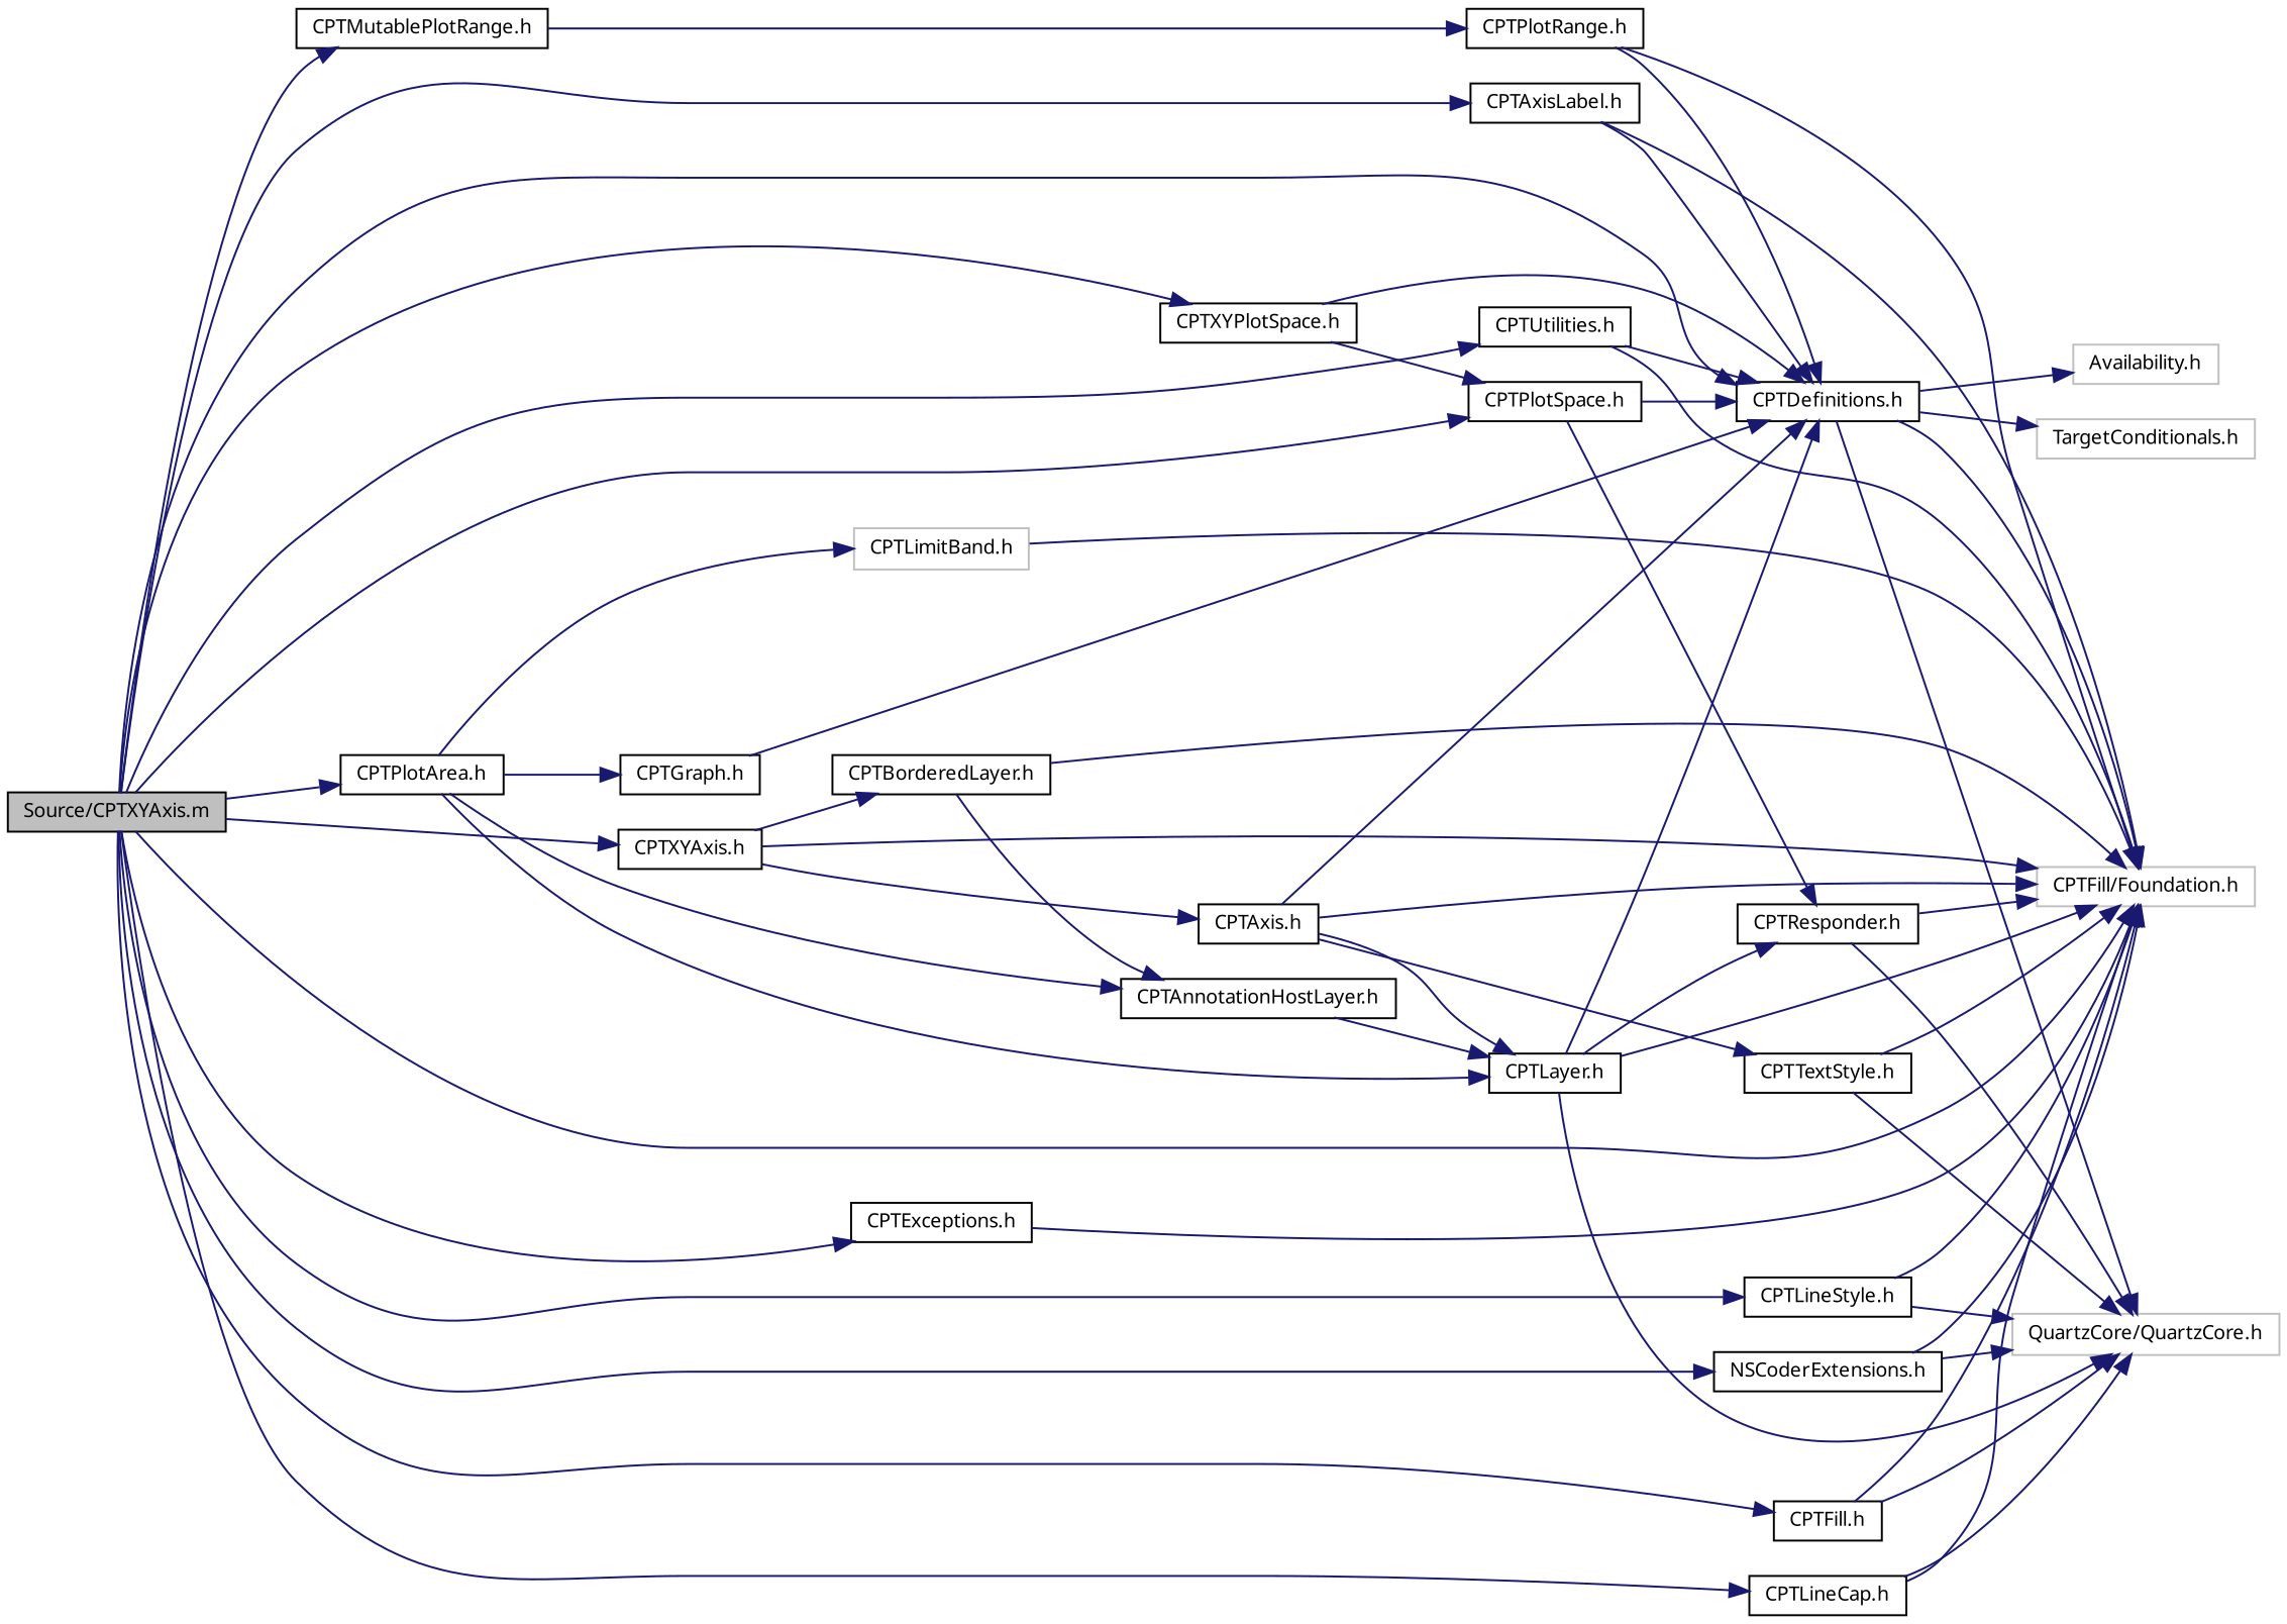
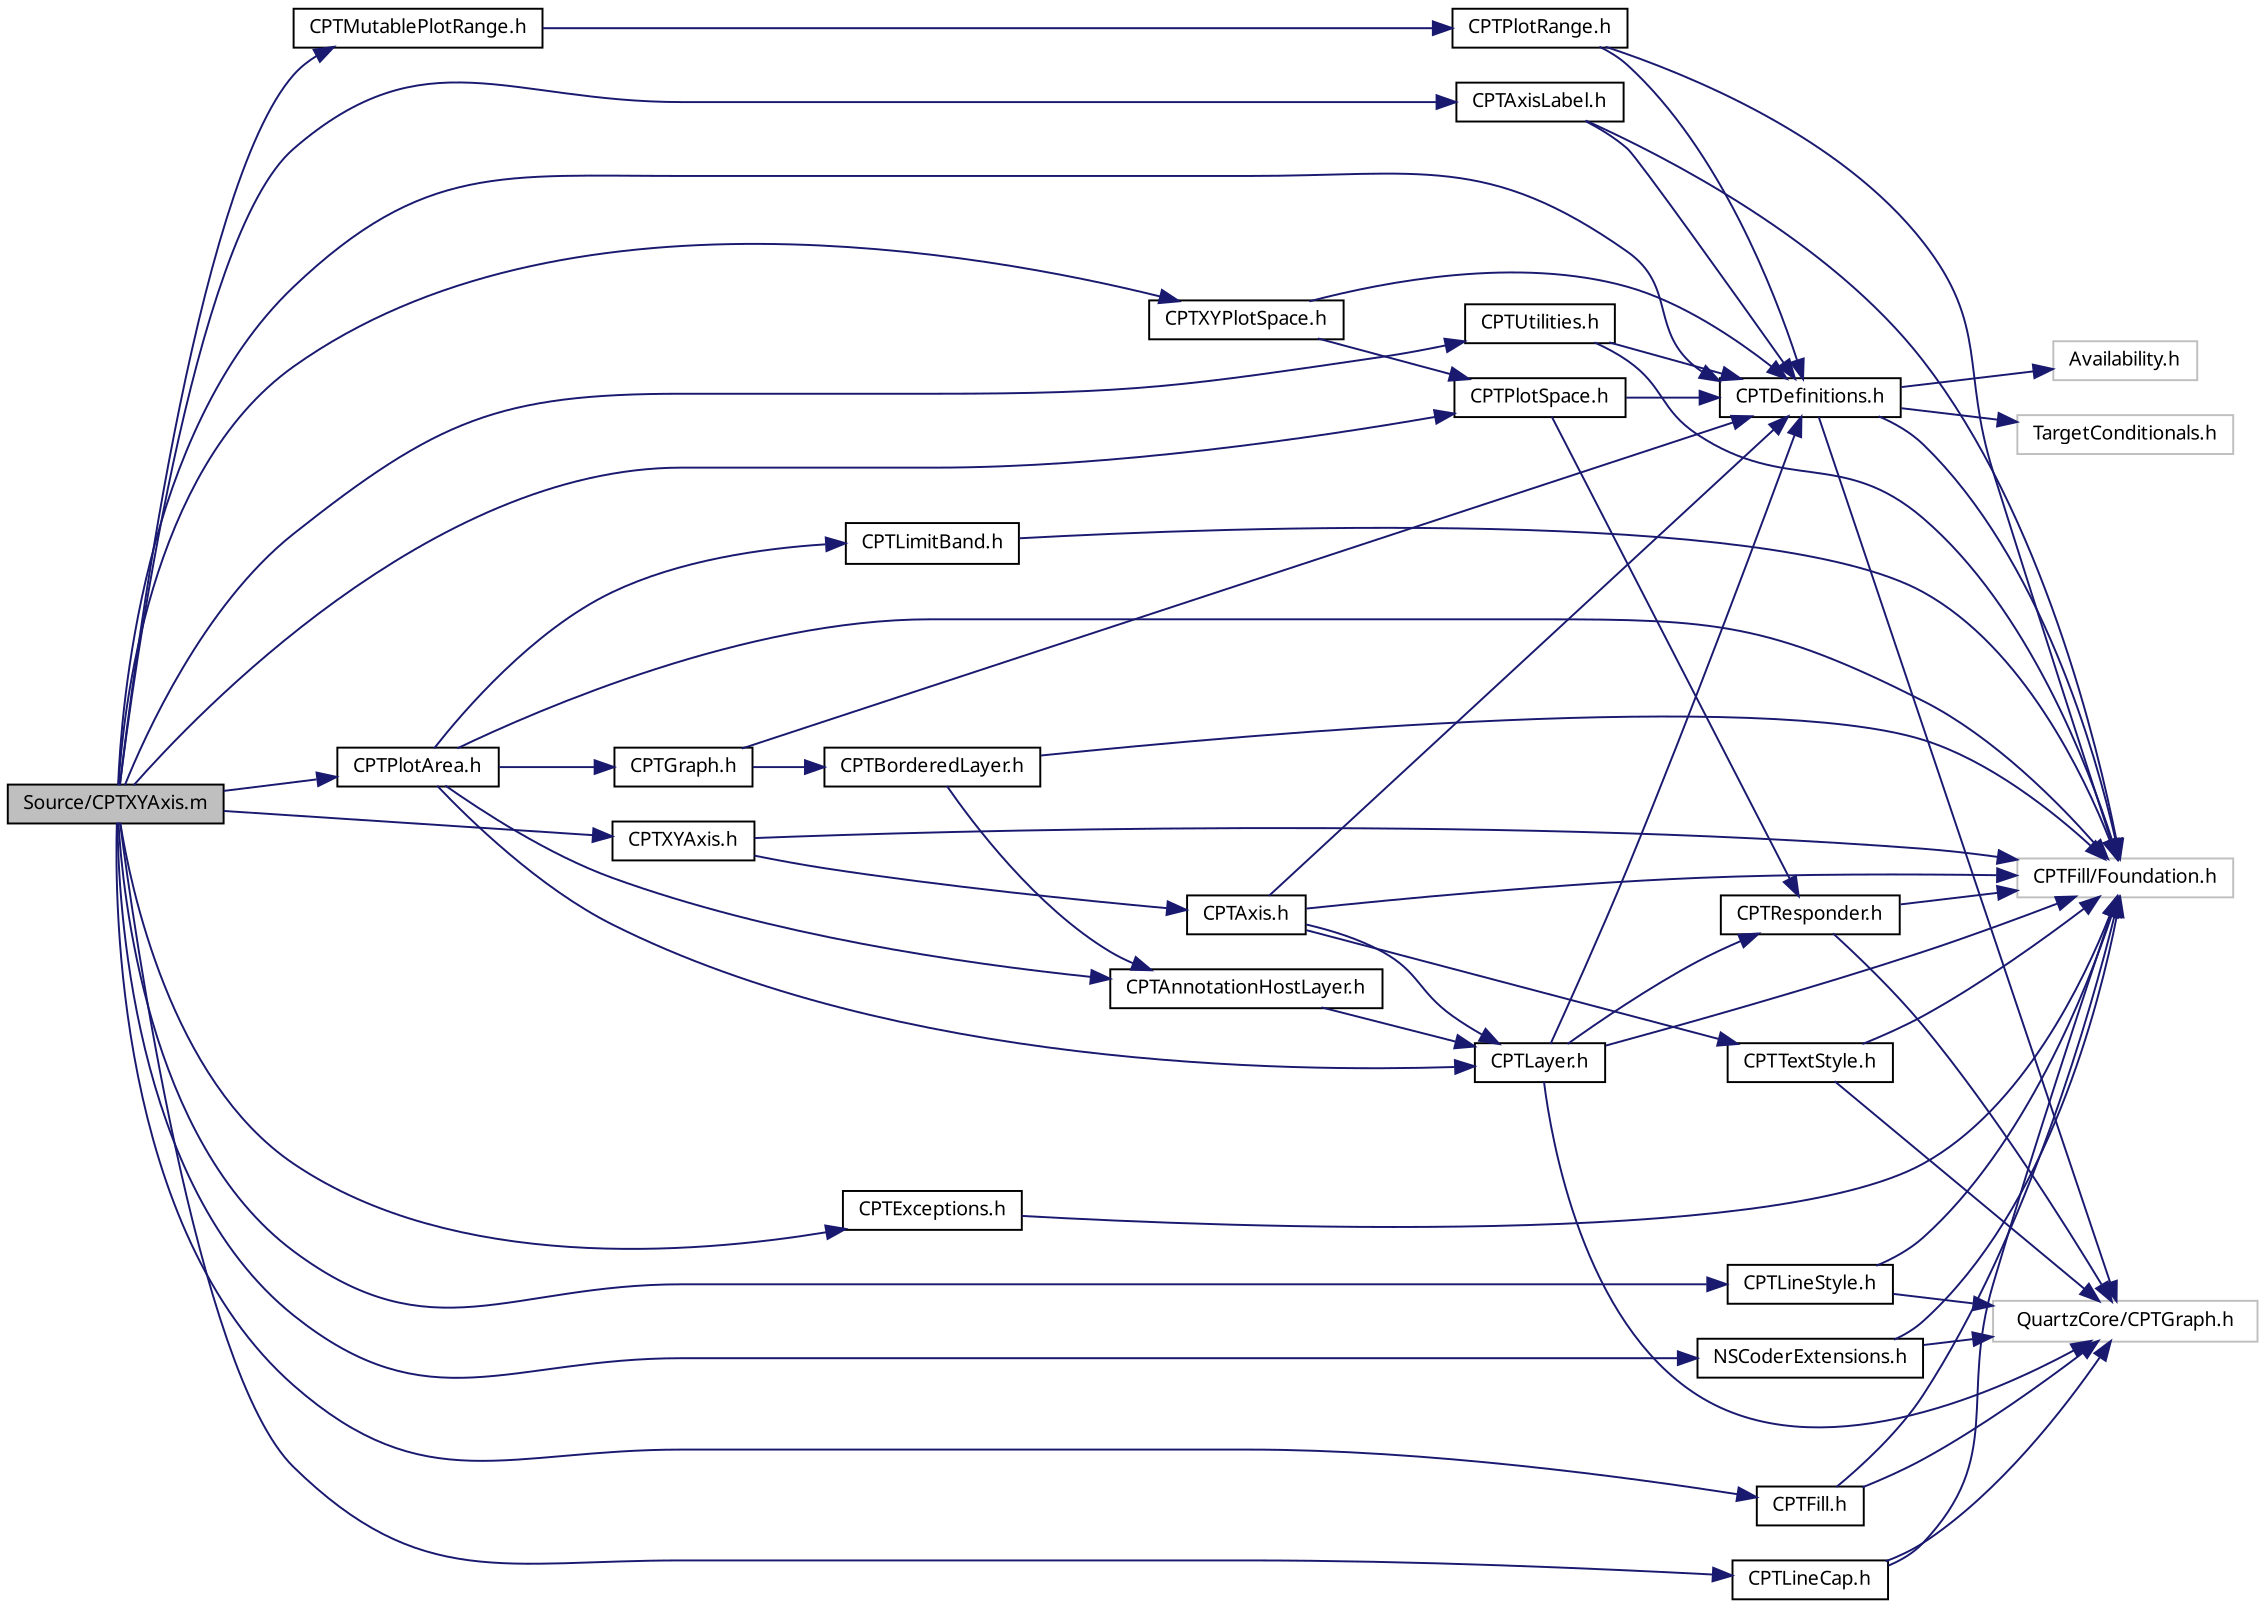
  digraph {
    rankdir=LR
    node [color=black fontname="Lucinda Grande" fontsize=10 shape=record]
    edge [color=midnightblue fontname="Lucinda Grande" fontsize=10 labelfontname="Lucinda Grande" labelfontsize=10 style=solid]
    n1 [fillcolor=grey75 fontcolor=black height=0.2 label="Source/CPTXYAxis.m" style=filled width=0.4]
    n2 [height=0.2 label="CPTXYAxis.h" width=0.4]
    n3 [height=0.2 label="CPTDefinitions.h" width=0.4]
    n4 [height=0.2 label="CPTAxisLabel.h" width=0.4]
    n5 [height=0.2 label="CPTExceptions.h" width=0.4]
    n6 [height=0.2 label="CPTFill.h" width=0.4]
    n7 [height=0.2 label="CPTLineCap.h" width=0.4]
    n8 [height=0.2 label="CPTLineStyle.h" width=0.4]
    n9 [height=0.2 label="CPTMutablePlotRange.h" width=0.4]
    n10 [height=0.2 label="CPTPlotArea.h" width=0.4]
    n11 [height=0.2 label="CPTPlotSpace.h" width=0.4]
    n12 [height=0.2 label="CPTUtilities.h" width=0.4]
    n13 [height=0.2 label="CPTXYPlotSpace.h" width=0.4]
    n14 [height=0.2 label="NSCoderExtensions.h" width=0.4]
    n15 [height=0.2 label="CPTAxis.h" width=0.4]
    n16 [color=grey75 height=0.2 label="CPTFill/Foundation.h" width=0.4]
-   n17 [color=grey75 height=0.2 label="QuartzCore/QuartzCore.h" width=0.4]
+   n17 [color=grey75 height=0.2 label="QuartzCore/CPTGraph.h" width=0.4]
    n18 [color=grey75 height=0.2 label="Availability.h" width=0.4]
    n19 [color=grey75 height=0.2 label="TargetConditionals.h" width=0.4]
-   n20 [color=grey75 height=0.2 label="CPTLimitBand.h" width=0.4]
+   n20 [height=0.2 label="CPTLimitBand.h" width=0.4]
    n21 [height=0.2 label="CPTPlotRange.h" width=0.4]
    n22 [height=0.2 label="CPTLayer.h" width=0.4]
    n23 [height=0.2 label="CPTGraph.h" width=0.4]
    n24 [height=0.2 label="CPTAnnotationHostLayer.h" width=0.4]
    n25 [height=0.2 label="CPTResponder.h" width=0.4]
    n26 [height=0.2 label="CPTTextStyle.h" width=0.4]
    n27 [height=0.2 label="CPTBorderedLayer.h" width=0.4]
    n1 -> n2
    n1 -> n3
    n1 -> n4
    n1 -> n5
    n1 -> n6
    n1 -> n7
    n1 -> n8
    n1 -> n9
    n1 -> n10
    n1 -> n11
    n1 -> n12
    n1 -> n13
    n1 -> n14
    n2 -> n15
    n2 -> n16
    n3 -> n16
    n3 -> n17
    n3 -> n18
    n3 -> n19
    n4 -> n3
    n4 -> n16
    n5 -> n16
    n6 -> n16
    n6 -> n17
    n7 -> n16
    n7 -> n17
    n8 -> n16
    n8 -> n17
    n9 -> n21
-   n1 -> n16
+   n10 -> n16
    n10 -> n20
    n10 -> n22
    n10 -> n23
    n10 -> n24
    n11 -> n3
    n11 -> n25
    n12 -> n3
    n12 -> n16
    n13 -> n3
    n13 -> n11
    n14 -> n16
    n14 -> n17
    n15 -> n3
    n15 -> n16
    n15 -> n22
    n15 -> n26
    n20 -> n16
    n21 -> n3
    n21 -> n16
    n22 -> n3
    n22 -> n16
    n22 -> n17
    n22 -> n25
    n23 -> n3
-   n2 -> n27
+   n23 -> n27
    n24 -> n22
    n25 -> n16
    n25 -> n17
    n26 -> n16
    n26 -> n17
    n27 -> n16
    n27 -> n24
  }
